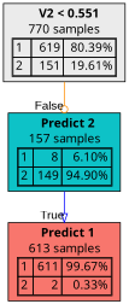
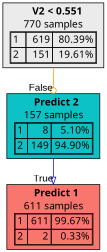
  digraph {
    node [fontname="bold arial" shape=box style=filled color=black]
    edge [fontname=arial labeldistance=2.5]
    n1 [fillcolor="#EBEBEB" label=<  <TABLE BORDER="0" CELLPADDING="0">       <TR>     <TD>       <B> V2 &lt; 0.551</B>     </TD>   </TR>      <TR>       <TD>770 samples</TD>     </TR>     <TR>   <TD>     <TABLE CELLSPACING="0">         <TR class="highlighted">     <TD ALIGN="LEFT">1</TD>     <TD ALIGN="RIGHT">619</TD>     <TD ALIGN="RIGHT">80.39%</TD>   </TR>   <TR >     <TD ALIGN="LEFT">2</TD>     <TD ALIGN="RIGHT">151</TD>     <TD ALIGN="RIGHT">19.61%</TD>   </TR>      </TABLE>   </TD> </TR>    </TABLE> > color=""]
-   n2 [fillcolor="#00BFC4f2" label=<  <TABLE BORDER="0" CELLPADDING="0">       <TR>     <TD>       <B>Predict 2</B>     </TD>   </TR>      <TR>       <TD>157 samples</TD>     </TR>     <TR>   <TD>     <TABLE CELLSPACING="0">         <TR >     <TD ALIGN="LEFT">1</TD>     <TD ALIGN="RIGHT">8</TD>     <TD ALIGN="RIGHT">6.10%</TD>   </TR>   <TR class="highlighted">     <TD ALIGN="LEFT">2</TD>     <TD ALIGN="RIGHT">149</TD>     <TD ALIGN="RIGHT">94.90%</TD>   </TR>      </TABLE>   </TD> </TR>    </TABLE> >]
-   n3 [fillcolor="#F8766Dfe" label=<  <TABLE BORDER="0" CELLPADDING="0">       <TR>     <TD>       <B>Predict 1</B>     </TD>   </TR>      <TR>       <TD>613 samples</TD>     </TR>     <TR>   <TD>     <TABLE CELLSPACING="0">         <TR class="highlighted">     <TD ALIGN="LEFT">1</TD>     <TD ALIGN="RIGHT">611</TD>     <TD ALIGN="RIGHT">99.67%</TD>   </TR>   <TR >     <TD ALIGN="LEFT">2</TD>     <TD ALIGN="RIGHT">2</TD>     <TD ALIGN="RIGHT">0.33%</TD>   </TR>      </TABLE>   </TD> </TR>    </TABLE> >]
+   n2 [fillcolor="#00BFC4f2" label=<  <TABLE BORDER="0" CELLPADDING="0">       <TR>     <TD>       <B>Predict 2</B>     </TD>   </TR>      <TR>       <TD>157 samples</TD>     </TR>     <TR>   <TD>     <TABLE CELLSPACING="0">         <TR >     <TD ALIGN="LEFT">1</TD>     <TD ALIGN="RIGHT">8</TD>     <TD ALIGN="RIGHT">5.10%</TD>   </TR>   <TR class="highlighted">     <TD ALIGN="LEFT">2</TD>     <TD ALIGN="RIGHT">149</TD>     <TD ALIGN="RIGHT">94.90%</TD>   </TR>      </TABLE>   </TD> </TR>    </TABLE> >]
+   n3 [fillcolor="#F8766Dfe" label=<  <TABLE BORDER="0" CELLPADDING="0">       <TR>     <TD>       <B>Predict 1</B>     </TD>   </TR>      <TR>       <TD>611 samples</TD>     </TR>     <TR>   <TD>     <TABLE CELLSPACING="0">         <TR class="highlighted">     <TD ALIGN="LEFT">1</TD>     <TD ALIGN="RIGHT">611</TD>     <TD ALIGN="RIGHT">99.67%</TD>   </TR>   <TR >     <TD ALIGN="LEFT">2</TD>     <TD ALIGN="RIGHT">2</TD>     <TD ALIGN="RIGHT">0.33%</TD>   </TR>      </TABLE>   </TD> </TR>    </TABLE> >]
    n1 -> n2 [arrowhead=odot color=darkorange headlabel=False labelangle=-45]
    n2 -> n3 [arrowhead=onormal color=blue headlabel=True labelangle=45]
  }
